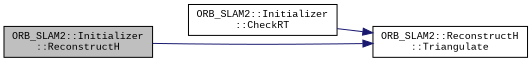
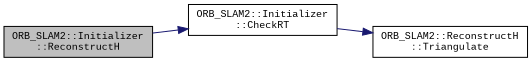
  digraph {
    fontname="Liberation Mono"
    rankdir=LR
    node [color=black fillcolor=white fontname="Liberation Mono" fontsize=10 shape=record style=filled]
    edge [color=midnightblue fontname="Liberation Mono" fontsize=10 labelfontname=Helvetica labelfontsize=10 style=solid]
    n1 [fillcolor=grey75 fontcolor=black height=0.2 label="ORB_SLAM2::Initializer\l::ReconstructH" width=0.4]
    n2 [height=0.2 label="ORB_SLAM2::Initializer\l::CheckRT" width=0.4]
    n3 [height=0.2 label="ORB_SLAM2::ReconstructH\l::Triangulate" width=0.4]
-   n1 -> n3
+   n1 -> n2
    n2 -> n3
  }
